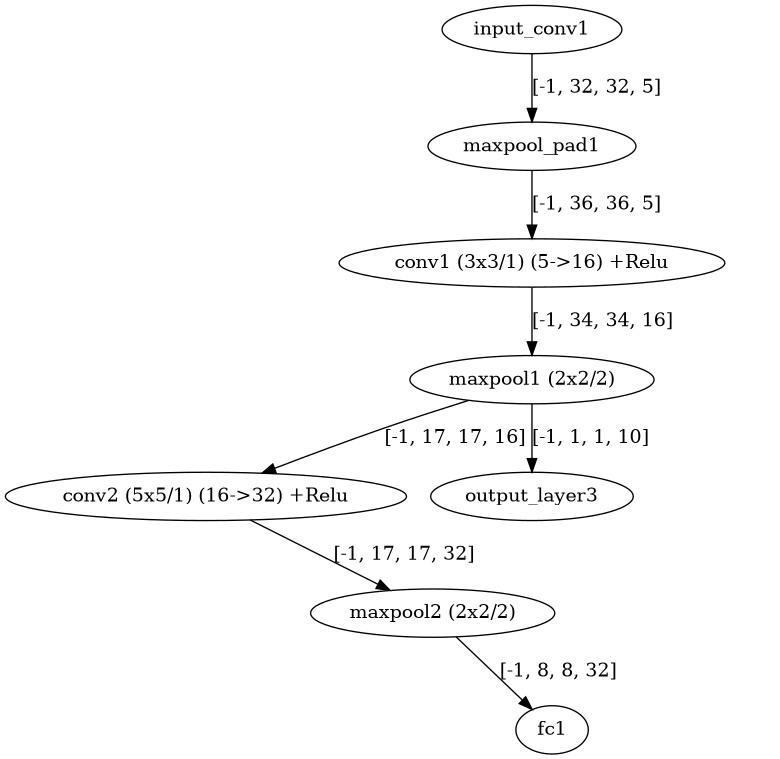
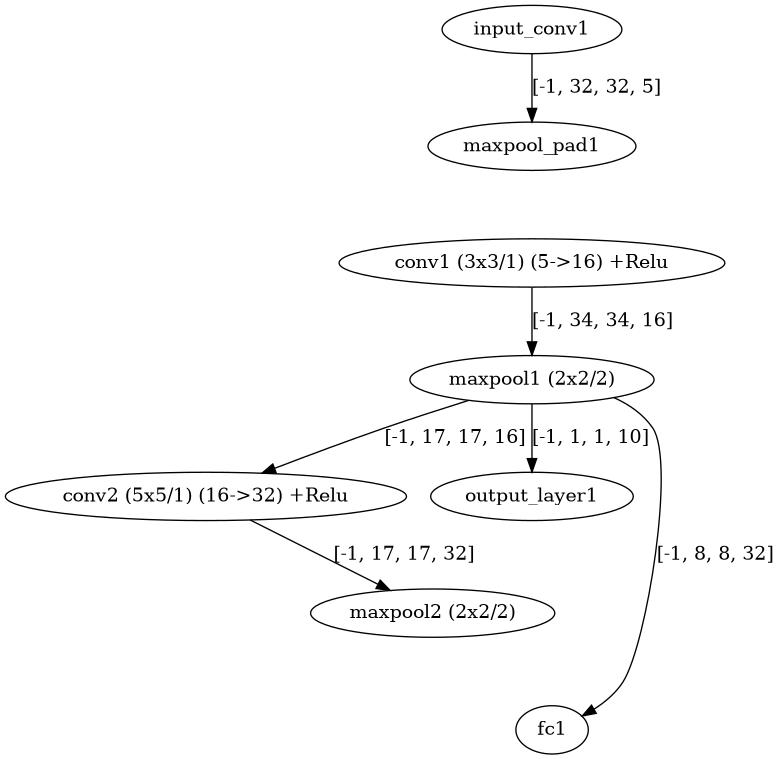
  strict digraph {
    n1 [label=input_conv1]
    n2 [label=maxpool_pad1]
    "conv1 (3x3/1) (5->16) +Relu"
    "maxpool1 (2x2/2)"
    "conv2 (5x5/1) (16->32) +Relu"
-   output_layer1 [label=output_layer3]
+   output_layer1
    "maxpool2 (2x2/2)"
    fc1
    n1 -> n2 [label="[-1, 32, 32, 5]"]
-   n2 -> "conv1 (3x3/1) (5->16) +Relu" [label="[-1, 36, 36, 5]"]
    "conv1 (3x3/1) (5->16) +Relu" -> "maxpool1 (2x2/2)" [label="[-1, 34, 34, 16]"]
    "maxpool1 (2x2/2)" -> "conv2 (5x5/1) (16->32) +Relu" [label="[-1, 17, 17, 16]"]
    "maxpool1 (2x2/2)" -> output_layer1 [label="[-1, 1, 1, 10]"]
    "conv2 (5x5/1) (16->32) +Relu" -> "maxpool2 (2x2/2)" [label="[-1, 17, 17, 32]"]
-   "maxpool2 (2x2/2)" -> fc1 [label="[-1, 8, 8, 32]"]
+   "maxpool1 (2x2/2)" -> fc1 [label="[-1, 8, 8, 32]"]
  }
